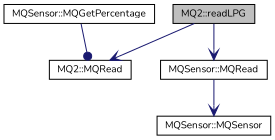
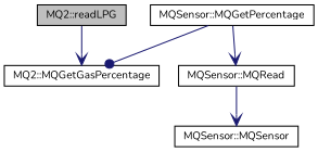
  digraph {
    fontname=Nunito
    rankdir=TB
    node [color=black fillcolor=white fontname=Nunito fontsize=10 shape=record style=filled]
    edge [arrowhead=vee color=midnightblue fontname=Nunito fontsize=10 labelfontname=Helvetica labelfontsize=10 style=solid]
    n1 [fillcolor=grey75 fontcolor=black height=0.2 label="MQ2::readLPG" width=0.4]
-   n2 [height=0.2 label="MQ2::MQRead" width=0.4]
+   n2 [height=0.2 label="MQ2::MQGetGasPercentage" width=0.4]
    n3 [height=0.2 label="MQSensor::MQRead" width=0.4]
    n4 [height=0.2 label="MQSensor::MQSensor" width=0.4]
    n5 [height=0.2 label="MQSensor::MQGetPercentage" width=0.4]
    n1 -> n2
-   n1 -> n3
+   n5 -> n3
    n3 -> n4
    n5 -> n2 [arrowhead=dot]
  }
